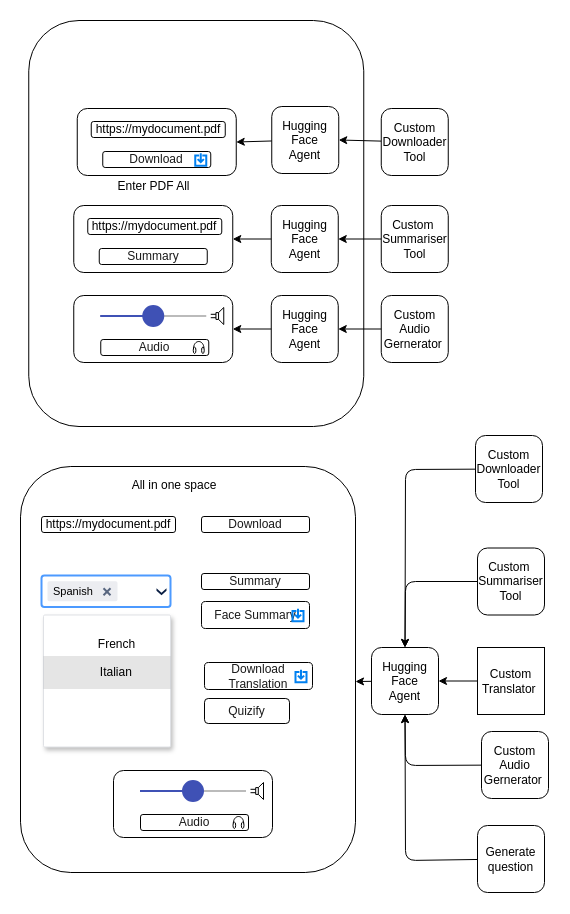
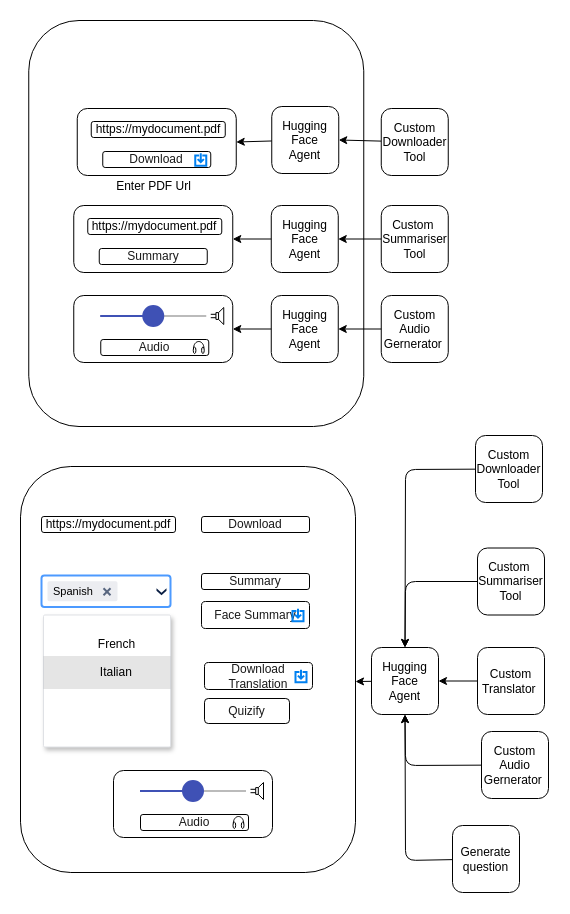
  <mxCell id="0" />
  <mxCell id="1" parent="0" />
  <mxCell id="2" value="" style="rounded=1;whiteSpace=wrap;html=1;fillColor=none;strokeColor=#000000;" vertex="1" parent="1"><mxGeometry x="28.25" y="20" width="335" height="406" as="geometry" /></mxCell>
  <mxCell id="3" value="&lt;font color=&quot;#1a1a1a&quot;&gt;Download Translation&lt;/font&gt;" style="rounded=1;whiteSpace=wrap;html=1;fillColor=none;strokeColor=#000000;" vertex="1" parent="1"><mxGeometry x="204" y="662" width="108" height="27" as="geometry" /></mxCell>
  <mxCell id="4" value="" style="rounded=1;whiteSpace=wrap;html=1;fillColor=none;strokeColor=#000000;" vertex="1" parent="1"><mxGeometry x="20" y="466" width="335" height="406" as="geometry" /></mxCell>
  <mxCell id="5" value="" style="rounded=1;whiteSpace=wrap;html=1;fillColor=none;strokeColor=#000000;" vertex="1" parent="1"><mxGeometry x="73.25" y="295" width="159" height="67" as="geometry" /></mxCell>
  <mxCell id="6" value="" style="rounded=1;whiteSpace=wrap;html=1;fillColor=none;strokeColor=#000000;" vertex="1" parent="1"><mxGeometry x="76.75" y="108" width="159" height="67" as="geometry" /></mxCell>
  <mxCell id="7" value="&lt;font color=&quot;#1a1a1a&quot;&gt;Download&lt;/font&gt;" style="rounded=1;whiteSpace=wrap;html=1;fillColor=none;strokeColor=#000000;" vertex="1" parent="1"><mxGeometry x="102.25" y="151" width="108" height="16" as="geometry" /></mxCell>
- <mxCell id="8" value="&lt;font color=&quot;#000000&quot;&gt;Enter PDF All&lt;/font&gt;" style="text;html=1;align=center;verticalAlign=middle;resizable=0;points=[];autosize=1;strokeColor=none;fillColor=none;" vertex="1" parent="1"><mxGeometry x="106.75" y="173" width="93" height="26" as="geometry" /></mxCell>
+ <mxCell id="8" value="&lt;font color=&quot;#000000&quot;&gt;Enter PDF Url&lt;/font&gt;" style="text;html=1;align=center;verticalAlign=middle;resizable=0;points=[];autosize=1;strokeColor=none;fillColor=none;" vertex="1" parent="1"><mxGeometry x="106.75" y="173" width="93" height="26" as="geometry" /></mxCell>
  <mxCell id="9" style="edgeStyle=none;html=1;entryX=1;entryY=0.5;entryDx=0;entryDy=0;strokeColor=#000000;fontColor=#000000;" edge="1" parent="1" source="10" target="6"><mxGeometry relative="1" as="geometry" /></mxCell>
  <mxCell id="10" value="&lt;font color=&quot;#000000&quot;&gt;Hugging Face&lt;br&gt;Agent&lt;/font&gt;" style="rounded=1;whiteSpace=wrap;html=1;fillColor=none;strokeColor=#000000;" vertex="1" parent="1"><mxGeometry x="271.25" y="106" width="67" height="67" as="geometry" /></mxCell>
  <mxCell id="11" style="edgeStyle=none;html=1;entryX=1;entryY=0.5;entryDx=0;entryDy=0;strokeColor=#000000;fontColor=#000000;" edge="1" parent="1" source="12" target="10"><mxGeometry relative="1" as="geometry" /></mxCell>
  <mxCell id="12" value="&lt;font color=&quot;#000000&quot;&gt;Custom Downloader&lt;br&gt;Tool&lt;br&gt;&lt;/font&gt;" style="rounded=1;whiteSpace=wrap;html=1;fillColor=none;strokeColor=#000000;" vertex="1" parent="1"><mxGeometry x="380.75" y="108" width="67" height="67" as="geometry" /></mxCell>
  <mxCell id="13" value="&lt;font color=&quot;#000000&quot;&gt;https://mydocument.pdf&lt;/font&gt;" style="rounded=1;whiteSpace=wrap;html=1;fillColor=none;strokeColor=#000000;" vertex="1" parent="1"><mxGeometry x="90.75" y="121" width="134" height="16" as="geometry" /></mxCell>
  <mxCell id="14" style="edgeStyle=none;html=1;entryX=1;entryY=0.5;entryDx=0;entryDy=0;strokeColor=#000000;fontColor=#000000;" edge="1" parent="1" source="15" target="20"><mxGeometry relative="1" as="geometry" /></mxCell>
  <mxCell id="15" value="&lt;font color=&quot;#000000&quot;&gt;Custom&amp;nbsp;&lt;br&gt;Summariser&lt;br&gt;Tool&lt;br&gt;&lt;/font&gt;" style="rounded=1;whiteSpace=wrap;html=1;fillColor=none;strokeColor=#000000;" vertex="1" parent="1"><mxGeometry x="380.75" y="205" width="67" height="67" as="geometry" /></mxCell>
  <mxCell id="16" value="" style="rounded=1;whiteSpace=wrap;html=1;fillColor=none;strokeColor=#000000;" vertex="1" parent="1"><mxGeometry x="73.25" y="205" width="159" height="67" as="geometry" /></mxCell>
  <mxCell id="17" value="&lt;font color=&quot;#1a1a1a&quot;&gt;Summary&lt;/font&gt;" style="rounded=1;whiteSpace=wrap;html=1;fillColor=none;strokeColor=#000000;" vertex="1" parent="1"><mxGeometry x="98.75" y="248" width="108" height="16" as="geometry" /></mxCell>
  <mxCell id="18" value="&lt;font color=&quot;#000000&quot;&gt;https://mydocument.pdf&lt;/font&gt;" style="rounded=1;whiteSpace=wrap;html=1;fillColor=none;strokeColor=#000000;" vertex="1" parent="1"><mxGeometry x="87.25" y="218" width="134" height="16" as="geometry" /></mxCell>
  <mxCell id="19" style="edgeStyle=none;html=1;entryX=1;entryY=0.5;entryDx=0;entryDy=0;strokeColor=#000000;fontColor=#000000;" edge="1" parent="1" source="20" target="16"><mxGeometry relative="1" as="geometry" /></mxCell>
  <mxCell id="20" value="&lt;font color=&quot;#000000&quot;&gt;Hugging Face&lt;br&gt;Agent&lt;/font&gt;" style="rounded=1;whiteSpace=wrap;html=1;fillColor=none;strokeColor=#000000;" vertex="1" parent="1"><mxGeometry x="270.75" y="205" width="67" height="67" as="geometry" /></mxCell>
  <mxCell id="21" style="edgeStyle=none;html=1;entryX=1;entryY=0.5;entryDx=0;entryDy=0;strokeColor=#000000;fontColor=#000000;" edge="1" parent="1" source="22" target="25"><mxGeometry relative="1" as="geometry" /></mxCell>
  <mxCell id="22" value="&lt;font color=&quot;#000000&quot;&gt;Custom Audio Gernerator&amp;nbsp;&lt;br&gt;&lt;/font&gt;" style="rounded=1;whiteSpace=wrap;html=1;fillColor=none;strokeColor=#000000;" vertex="1" parent="1"><mxGeometry x="380.75" y="295" width="67" height="67" as="geometry" /></mxCell>
  <mxCell id="23" value="&lt;font color=&quot;#1a1a1a&quot;&gt;Audio&lt;/font&gt;" style="rounded=1;whiteSpace=wrap;html=1;fillColor=none;strokeColor=#000000;" vertex="1" parent="1"><mxGeometry x="100.25" y="339" width="108" height="16" as="geometry" /></mxCell>
  <mxCell id="24" style="edgeStyle=none;html=1;entryX=1;entryY=0.5;entryDx=0;entryDy=0;strokeColor=#000000;fontColor=#000000;" edge="1" parent="1" source="25" target="5"><mxGeometry relative="1" as="geometry" /></mxCell>
  <mxCell id="25" value="&lt;font color=&quot;#000000&quot;&gt;Hugging Face&lt;br&gt;Agent&lt;/font&gt;" style="rounded=1;whiteSpace=wrap;html=1;fillColor=none;strokeColor=#000000;" vertex="1" parent="1"><mxGeometry x="270.75" y="295" width="67" height="67" as="geometry" /></mxCell>
  <mxCell id="26" value="" style="verticalLabelPosition=bottom;shadow=0;dashed=0;align=center;html=1;verticalAlign=top;shape=mxgraph.electrical.radio.headphones;pointerEvents=1;strokeColor=#000000;fontColor=#000000;fillColor=none;" vertex="1" parent="1"><mxGeometry x="192.75" y="341" width="11" height="12" as="geometry" /></mxCell>
  <mxCell id="27" value="" style="dashed=0;verticalLabelPosition=bottom;verticalAlign=top;align=center;shape=mxgraph.gmdl.slider2;barPos=50;strokeColor=#3F51B5;opacity=100;strokeWidth=2;fillColor=#3F51B5;handleSize=20;shadow=0;fontColor=#000000;" vertex="1" parent="1"><mxGeometry x="99.75" y="312" width="106" height="7" as="geometry" /></mxCell>
  <mxCell id="28" value="" style="pointerEvents=1;verticalLabelPosition=bottom;shadow=0;dashed=0;align=center;html=1;verticalAlign=top;shape=mxgraph.electrical.electro-mechanical.loudspeaker;strokeColor=#000000;fontColor=#000000;fillColor=none;" vertex="1" parent="1"><mxGeometry x="210.25" y="307" width="13" height="17" as="geometry" /></mxCell>
  <mxCell id="29" value="" style="html=1;verticalLabelPosition=bottom;align=center;labelBackgroundColor=#ffffff;verticalAlign=top;strokeWidth=2;strokeColor=#0080F0;shadow=0;dashed=0;shape=mxgraph.ios7.icons.down;fontColor=#000000;fillColor=none;" vertex="1" parent="1"><mxGeometry x="194.75" y="152.75" width="11" height="12.5" as="geometry" /></mxCell>
  <mxCell id="30" value="" style="rounded=1;whiteSpace=wrap;html=1;fillColor=none;strokeColor=#000000;" vertex="1" parent="1"><mxGeometry x="113" y="770" width="159" height="67" as="geometry" /></mxCell>
  <mxCell id="31" style="edgeStyle=none;html=1;entryX=1;entryY=0.5;entryDx=0;entryDy=0;strokeColor=#000000;fontColor=#000000;" edge="1" parent="1" source="32" target="35"><mxGeometry relative="1" as="geometry" /></mxCell>
- <mxCell id="32" value="&lt;font color=&quot;#000000&quot;&gt;Custom Translator&amp;nbsp;&lt;br&gt;&lt;/font&gt;" style="whiteSpace=wrap;html=1;fillColor=none;strokeColor=#000000;rounded=0;" vertex="1" parent="1"><mxGeometry x="477" y="647" width="67" height="67" as="geometry" /></mxCell>
+ <mxCell id="32" value="&lt;font color=&quot;#000000&quot;&gt;Custom Translator&amp;nbsp;&lt;br&gt;&lt;/font&gt;" style="rounded=1;whiteSpace=wrap;html=1;fillColor=none;strokeColor=#000000;" vertex="1" parent="1"><mxGeometry x="477" y="647" width="67" height="67" as="geometry" /></mxCell>
  <mxCell id="33" value="&lt;font color=&quot;#1a1a1a&quot;&gt;Audio&lt;/font&gt;" style="rounded=1;whiteSpace=wrap;html=1;fillColor=none;strokeColor=#000000;" vertex="1" parent="1"><mxGeometry x="140" y="814" width="108" height="16" as="geometry" /></mxCell>
  <mxCell id="34" style="edgeStyle=none;html=1;strokeColor=#000000;fontColor=#000000;" edge="1" parent="1" source="35"><mxGeometry relative="1" as="geometry"><mxPoint x="355" y="681" as="targetPoint" /></mxGeometry></mxCell>
  <mxCell id="35" value="&lt;font color=&quot;#000000&quot;&gt;Hugging Face&lt;br&gt;Agent&lt;/font&gt;" style="rounded=1;whiteSpace=wrap;html=1;fillColor=none;strokeColor=#000000;" vertex="1" parent="1"><mxGeometry x="371" y="647" width="67" height="67" as="geometry" /></mxCell>
  <mxCell id="36" value="" style="verticalLabelPosition=bottom;shadow=0;dashed=0;align=center;html=1;verticalAlign=top;shape=mxgraph.electrical.radio.headphones;pointerEvents=1;strokeColor=#000000;fontColor=#000000;fillColor=none;" vertex="1" parent="1"><mxGeometry x="232.5" y="816" width="11" height="12" as="geometry" /></mxCell>
  <mxCell id="37" value="" style="dashed=0;verticalLabelPosition=bottom;verticalAlign=top;align=center;shape=mxgraph.gmdl.slider2;barPos=50;strokeColor=#3F51B5;opacity=100;strokeWidth=2;fillColor=#3F51B5;handleSize=20;shadow=0;fontColor=#000000;" vertex="1" parent="1"><mxGeometry x="139.5" y="787" width="106" height="7" as="geometry" /></mxCell>
  <mxCell id="38" value="" style="pointerEvents=1;verticalLabelPosition=bottom;shadow=0;dashed=0;align=center;html=1;verticalAlign=top;shape=mxgraph.electrical.electro-mechanical.loudspeaker;strokeColor=#000000;fontColor=#000000;fillColor=none;" vertex="1" parent="1"><mxGeometry x="250" y="782" width="13" height="17" as="geometry" /></mxCell>
  <mxCell id="39" value="" style="rounded=1;arcSize=9;fillColor=#ffffff;strokeColor=#4C9AFF;html=1;strokeWidth=2;spacingLeft=30;fontColor=#000000;align=left" vertex="1" parent="1"><mxGeometry x="41" y="575" width="129" height="31.5" as="geometry" /></mxCell>
  <mxCell id="40" value="" style="shape=step;whiteSpace=wrap;html=1;rounded=0;strokeColor=none;strokeWidth=2;fillColor=#0A1E43;gradientColor=none;fontFamily=Verdana;fontSize=14;fontColor=#000000;align=left;direction=south;size=0.65;" vertex="1" parent="39"><mxGeometry x="1" y="0.5" width="10" height="7" relative="1" as="geometry"><mxPoint x="-14" y="-3" as="offset" /></mxGeometry></mxCell>
  <mxCell id="41" value="Spanish" style="rounded=1;arcSize=9;fillColor=#ECEDF1;strokeColor=none;html=1;strokeWidth=2;spacingLeft=4;fontColor=#000000;align=left;fontSize=11" vertex="1" parent="39"><mxGeometry y="0.5" width="70" height="20" relative="1" as="geometry"><mxPoint x="6" y="-10" as="offset" /></mxGeometry></mxCell>
  <mxCell id="42" value="" style="html=1;shadow=0;dashed=0;shape=mxgraph.atlassian.x;strokeColor=#58667F;strokeWidth=2;fontColor=#000000;fillColor=none;" vertex="1" parent="41"><mxGeometry x="1" y="0.5" width="7" height="7" relative="1" as="geometry"><mxPoint x="-14" y="-3" as="offset" /></mxGeometry></mxCell>
  <mxCell id="43" value="French" style="html=1;rounded=1;fillColor=#ffffff;strokeColor=#DFE1E5;fontSize=12;align=center;fontColor=#000000;shadow=1;arcSize=1;whiteSpace=wrap;spacing=2;verticalAlign=top;fontStyle=0;spacingLeft=20;spacingTop=15;" vertex="1" parent="1"><mxGeometry x="43" y="614.5" width="127" height="132" as="geometry" /></mxCell>
  <mxCell id="44" value="&amp;nbsp; &amp;nbsp; &amp;nbsp;Italian" style="rounded=0;fillColor=#000000;strokeColor=none;html=1;opacity=10;resizeWidth=1;fontColor=#000000;align=center;" vertex="1" parent="43"><mxGeometry width="127.0" height="33" relative="1" as="geometry"><mxPoint y="41" as="offset" /></mxGeometry></mxCell>
  <mxCell id="45" style="edgeStyle=none;html=1;entryX=0.5;entryY=1;entryDx=0;entryDy=0;strokeColor=#000000;fontColor=#000000;" edge="1" parent="1" source="46" target="35"><mxGeometry relative="1" as="geometry"><Array as="points"><mxPoint x="405" y="765" /></Array></mxGeometry></mxCell>
  <mxCell id="46" value="&lt;font color=&quot;#000000&quot;&gt;Custom Audio Gernerator&amp;nbsp;&lt;br&gt;&lt;/font&gt;" style="rounded=1;whiteSpace=wrap;html=1;fillColor=none;strokeColor=#000000;" vertex="1" parent="1"><mxGeometry x="481" y="731" width="67" height="67" as="geometry" /></mxCell>
  <mxCell id="47" value="&lt;font color=&quot;#1a1a1a&quot;&gt;Face Summary&lt;/font&gt;" style="rounded=1;whiteSpace=wrap;html=1;fillColor=none;strokeColor=#000000;" vertex="1" parent="1"><mxGeometry x="201" y="601" width="108" height="27" as="geometry" /></mxCell>
  <mxCell id="48" value="" style="html=1;verticalLabelPosition=bottom;align=center;labelBackgroundColor=#ffffff;verticalAlign=top;strokeWidth=2;strokeColor=#0080F0;shadow=0;dashed=0;shape=mxgraph.ios7.icons.down;fontColor=#000000;fillColor=none;" vertex="1" parent="1"><mxGeometry x="295" y="669.25" width="11" height="12.5" as="geometry" /></mxCell>
  <mxCell id="49" value="&lt;font color=&quot;#1a1a1a&quot;&gt;Summary&lt;/font&gt;" style="rounded=1;whiteSpace=wrap;html=1;fillColor=none;strokeColor=#000000;" vertex="1" parent="1"><mxGeometry x="201" y="573" width="108" height="16" as="geometry" /></mxCell>
  <mxCell id="50" style="edgeStyle=none;html=1;entryX=0.5;entryY=0;entryDx=0;entryDy=0;strokeColor=#000000;fontColor=#000000;" edge="1" parent="1" source="51" target="35"><mxGeometry relative="1" as="geometry"><Array as="points"><mxPoint x="405" y="581" /></Array></mxGeometry></mxCell>
  <mxCell id="51" value="&lt;font color=&quot;#000000&quot;&gt;Custom&amp;nbsp;&lt;br&gt;Summariser&lt;br&gt;Tool&lt;br&gt;&lt;/font&gt;" style="rounded=1;whiteSpace=wrap;html=1;fillColor=none;strokeColor=#000000;" vertex="1" parent="1"><mxGeometry x="477" y="547.5" width="67" height="67" as="geometry" /></mxCell>
  <mxCell id="52" value="&lt;font color=&quot;#1a1a1a&quot;&gt;Quizify&lt;/font&gt;" style="rounded=1;whiteSpace=wrap;html=1;fillColor=none;strokeColor=#000000;" vertex="1" parent="1"><mxGeometry x="204" y="698" width="85" height="25" as="geometry" /></mxCell>
  <mxCell id="53" style="edgeStyle=none;html=1;entryX=0.5;entryY=1;entryDx=0;entryDy=0;strokeColor=#000000;fontColor=#000000;" edge="1" parent="1" source="54" target="35"><mxGeometry relative="1" as="geometry"><Array as="points"><mxPoint x="405" y="860" /></Array></mxGeometry></mxCell>
- <mxCell id="54" value="&lt;font color=&quot;#000000&quot;&gt;Generate question&lt;br&gt;&lt;/font&gt;" style="rounded=1;whiteSpace=wrap;html=1;fillColor=none;strokeColor=#000000;" vertex="1" parent="1"><mxGeometry x="477" y="825" width="67" height="67" as="geometry" /></mxCell>
+ <mxCell id="54" value="&lt;font color=&quot;#000000&quot;&gt;Generate question&lt;br&gt;&lt;/font&gt;" style="rounded=1;whiteSpace=wrap;html=1;fillColor=none;strokeColor=#000000;" vertex="1" parent="1"><mxGeometry x="452" y="825" width="67" height="67" as="geometry" /></mxCell>
  <mxCell id="55" value="&lt;font color=&quot;#1a1a1a&quot;&gt;Download&lt;/font&gt;" style="rounded=1;whiteSpace=wrap;html=1;fillColor=none;strokeColor=#000000;" vertex="1" parent="1"><mxGeometry x="201" y="516" width="108" height="16" as="geometry" /></mxCell>
  <mxCell id="56" value="&lt;font color=&quot;#000000&quot;&gt;https://mydocument.pdf&lt;/font&gt;" style="rounded=1;whiteSpace=wrap;html=1;fillColor=none;strokeColor=#000000;" vertex="1" parent="1"><mxGeometry x="41" y="516" width="134" height="16" as="geometry" /></mxCell>
  <mxCell id="57" style="edgeStyle=none;html=1;entryX=0.5;entryY=0;entryDx=0;entryDy=0;strokeColor=#000000;fontColor=#000000;" edge="1" parent="1" source="58" target="35"><mxGeometry relative="1" as="geometry"><Array as="points"><mxPoint x="405" y="469" /></Array></mxGeometry></mxCell>
  <mxCell id="58" value="&lt;font color=&quot;#000000&quot;&gt;Custom Downloader&lt;br&gt;Tool&lt;br&gt;&lt;/font&gt;" style="rounded=1;whiteSpace=wrap;html=1;fillColor=none;strokeColor=#000000;" vertex="1" parent="1"><mxGeometry x="475" y="435" width="67" height="67" as="geometry" /></mxCell>
  <mxCell id="59" value="" style="html=1;verticalLabelPosition=bottom;align=center;labelBackgroundColor=#ffffff;verticalAlign=top;strokeWidth=2;strokeColor=#0080F0;shadow=0;dashed=0;shape=mxgraph.ios7.icons.down;fontColor=#000000;fillColor=none;" vertex="1" parent="1"><mxGeometry x="292" y="608.25" width="11" height="12.5" as="geometry" /></mxCell>
- <mxCell id="60" value="All in one space" style="text;strokeColor=none;align=center;fillColor=none;html=1;verticalAlign=middle;whiteSpace=wrap;rounded=0;fontColor=#000000;" vertex="1" parent="1"><mxGeometry x="125" y="471" width="98.25" height="27" as="geometry" /></mxCell>
